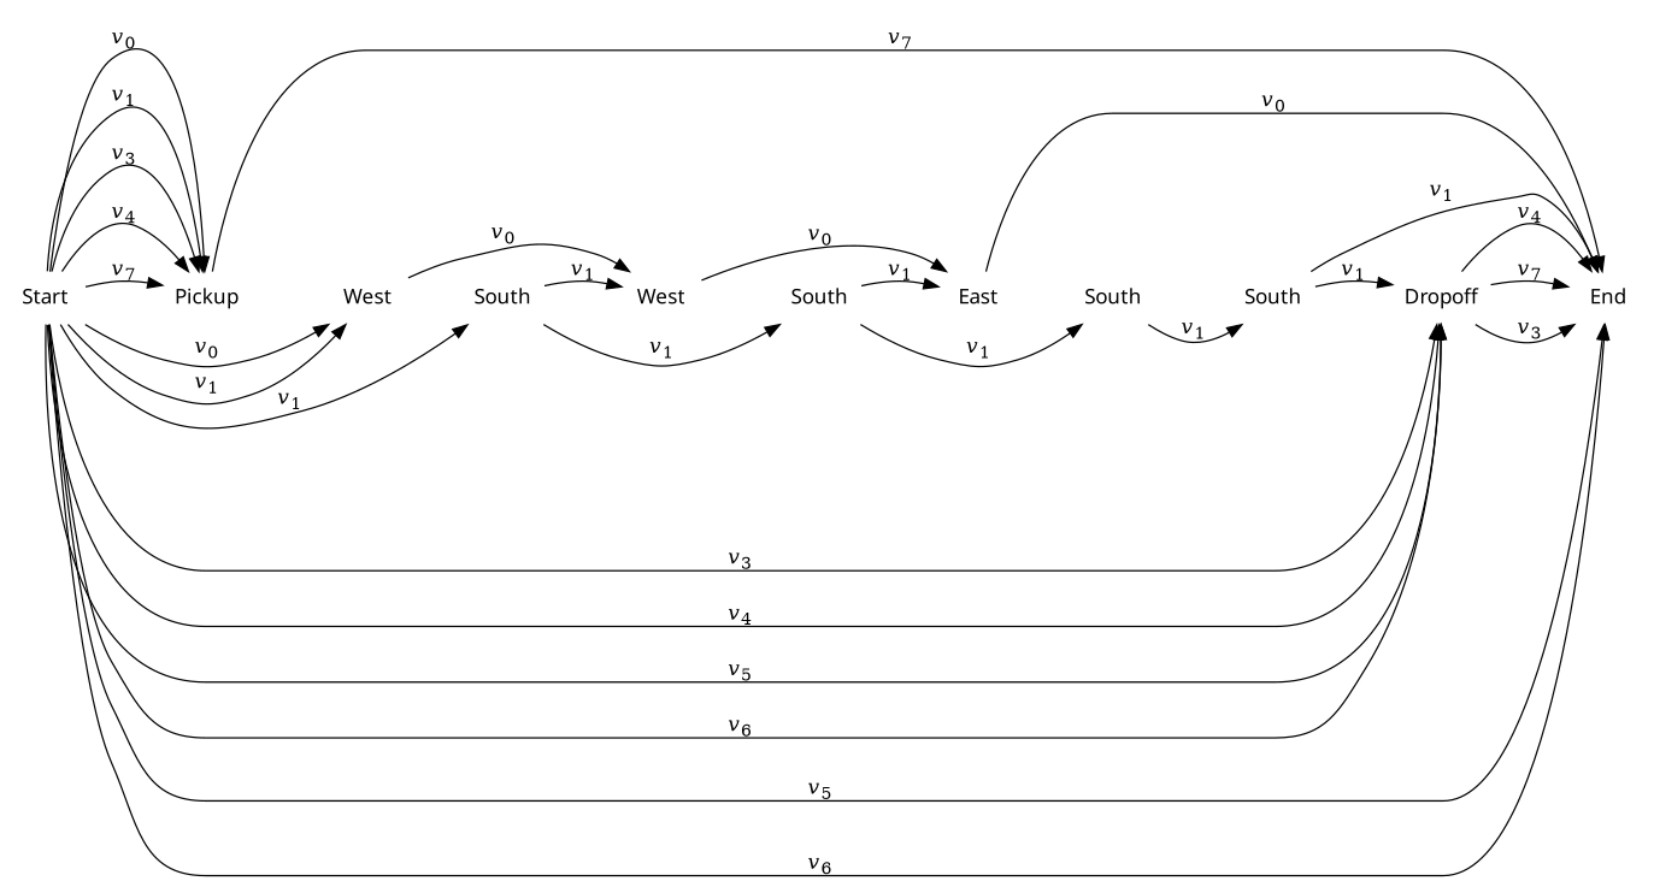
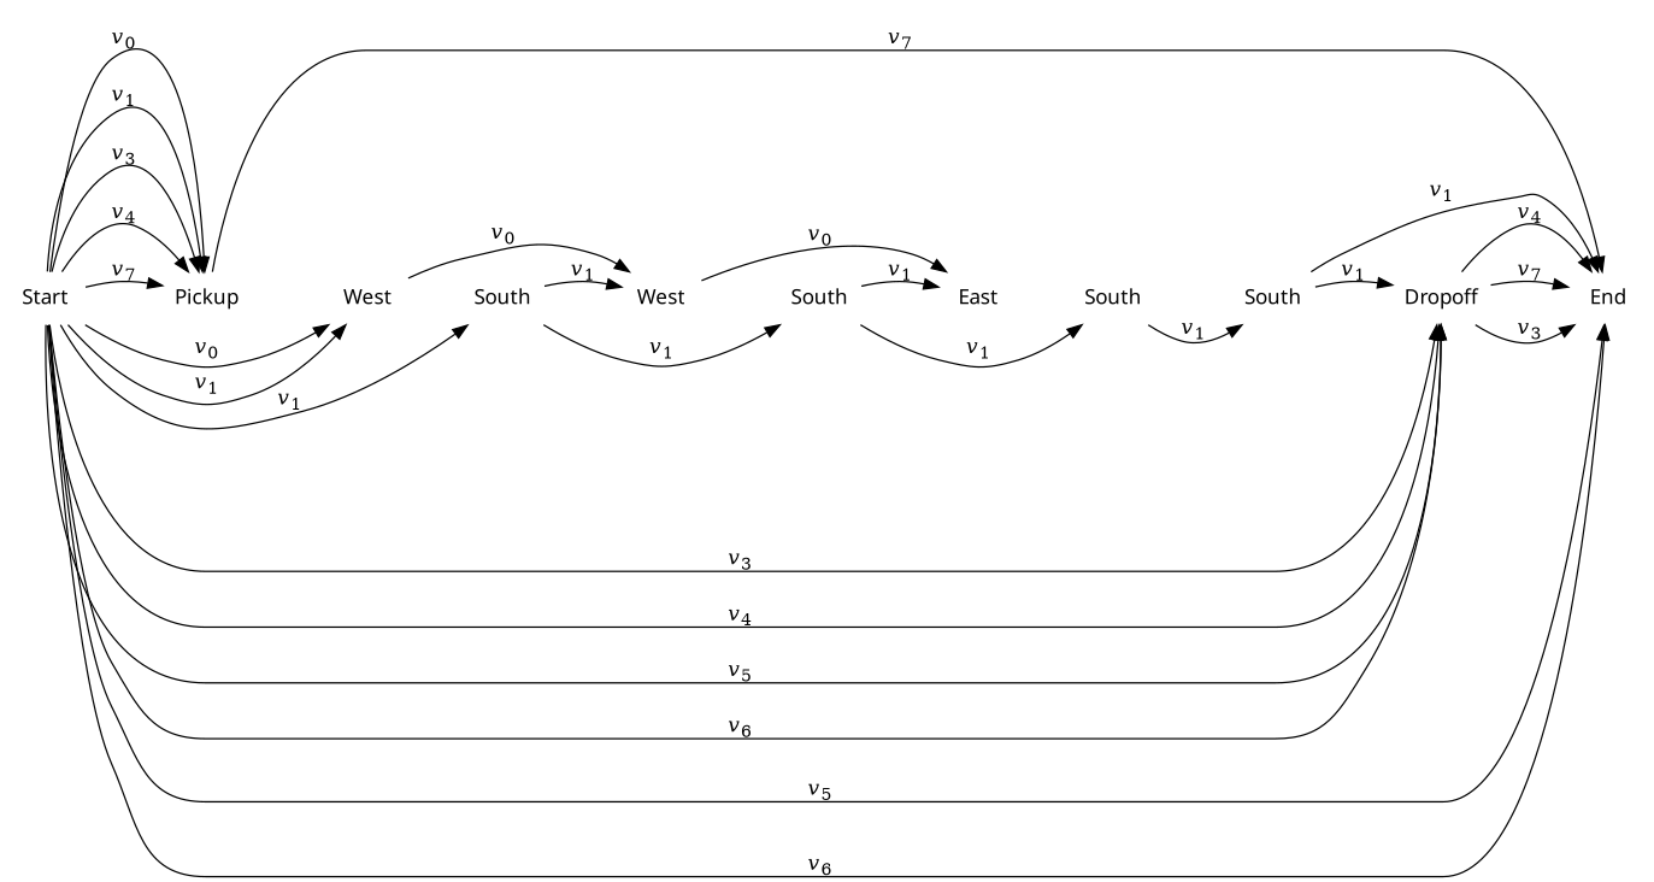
  digraph {
    rankdir=LR
    node [fontname=sans shape=plaintext]
    edge [arrowhead=normal]
    n1 [label=Start]
    n2 [label=Pickup]
    n3 [label=West]
    n4 [label=South]
    n5 [label=Dropoff]
    n6 [label=End]
    n7 [label=West]
    n8 [label=South]
    n9 [label=East]
    n10 [label=South]
    n11 [label=South]
    n1 -> n2 [label=<<i>v</i><sub>0</sub>>]
    n1 -> n2 [label=<<i>v</i><sub>1</sub>>]
    n1 -> n2 [label=<<i>v</i><sub>3</sub>>]
    n1 -> n2 [label=<<i>v</i><sub>4</sub>>]
    n1 -> n2 [label=<<i>v</i><sub>7</sub>>]
    n1 -> n2 [style=invis weight=100]
    n1 -> n3 [label=<<i>v</i><sub>0</sub>>]
    n1 -> n3 [label=<<i>v</i><sub>1</sub>>]
    n1 -> n4 [label=<<i>v</i><sub>1</sub>>]
    n1 -> n5 [label=<<i>v</i><sub>3</sub>>]
    n1 -> n5 [label=<<i>v</i><sub>4</sub>>]
    n1 -> n5 [label=<<i>v</i><sub>5</sub>>]
    n1 -> n5 [label=<<i>v</i><sub>6</sub>>]
    n1 -> n6 [label=<<i>v</i><sub>5</sub>>]
    n1 -> n6 [label=<<i>v</i><sub>6</sub>>]
    n2 -> n3 [style=invis weight=100]
    n2 -> n6 [label=<<i>v</i><sub>7</sub>>]
    n3 -> n4 [style=invis weight=100]
    n3 -> n7 [label=<<i>v</i><sub>0</sub>>]
    n4 -> n7 [label=<<i>v</i><sub>1</sub>>]
    n4 -> n7 [style=invis weight=100]
    n4 -> n8 [label=<<i>v</i><sub>1</sub>>]
    n5 -> n6 [label=<<i>v</i><sub>3</sub>>]
    n5 -> n6 [label=<<i>v</i><sub>4</sub>>]
    n5 -> n6 [label=<<i>v</i><sub>7</sub>>]
    n5 -> n6 [style=invis weight=100]
    n7 -> n8 [style=invis weight=100]
    n7 -> n9 [label=<<i>v</i><sub>0</sub>>]
    n8 -> n9 [label=<<i>v</i><sub>1</sub>>]
    n8 -> n9 [style=invis weight=100]
    n8 -> n10 [label=<<i>v</i><sub>1</sub>>]
-   n9 -> n6 [label=<<i>v</i><sub>0</sub>>]
    n9 -> n10 [style=invis weight=100]
    n10 -> n11 [label=<<i>v</i><sub>1</sub>>]
    n10 -> n11 [style=invis weight=100]
    n11 -> n5 [label=<<i>v</i><sub>1</sub>>]
    n11 -> n5 [style=invis weight=100]
    n11 -> n6 [label=<<i>v</i><sub>1</sub>>]
  }
